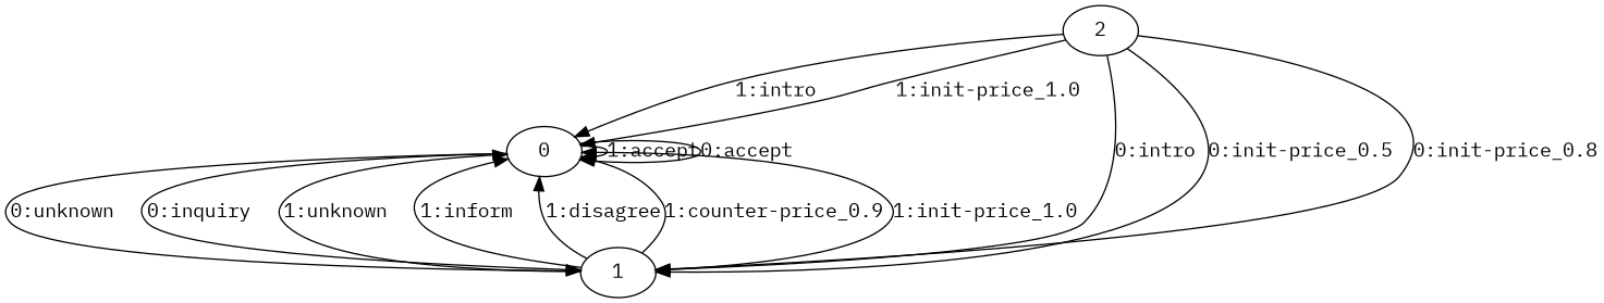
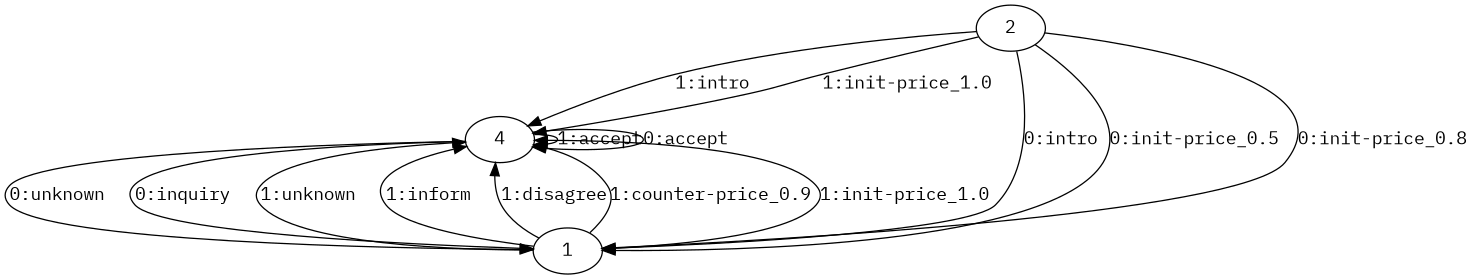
  digraph {
    fontname="IBM Plex Mono"
    node [fontname="IBM Plex Mono"]
    edge [fontname="IBM Plex Mono"]
-   0
+   0 [label=4]
    1
    2
    0 -> 0 [label="1:accept"]
    0 -> 0 [label="0:accept"]
    0 -> 1 [label="0:unknown"]
    0 -> 1 [label="0:inquiry"]
    1 -> 0 [label="1:unknown"]
    1 -> 0 [label="1:inform"]
    1 -> 0 [label="1:disagree"]
    1 -> 0 [label="1:counter-price_0.9"]
    1 -> 0 [label="1:init-price_1.0"]
    2 -> 0 [label="1:intro"]
    2 -> 0 [label="1:init-price_1.0"]
    2 -> 1 [label="0:intro"]
    2 -> 1 [label="0:init-price_0.5"]
    2 -> 1 [label="0:init-price_0.8"]
  }
